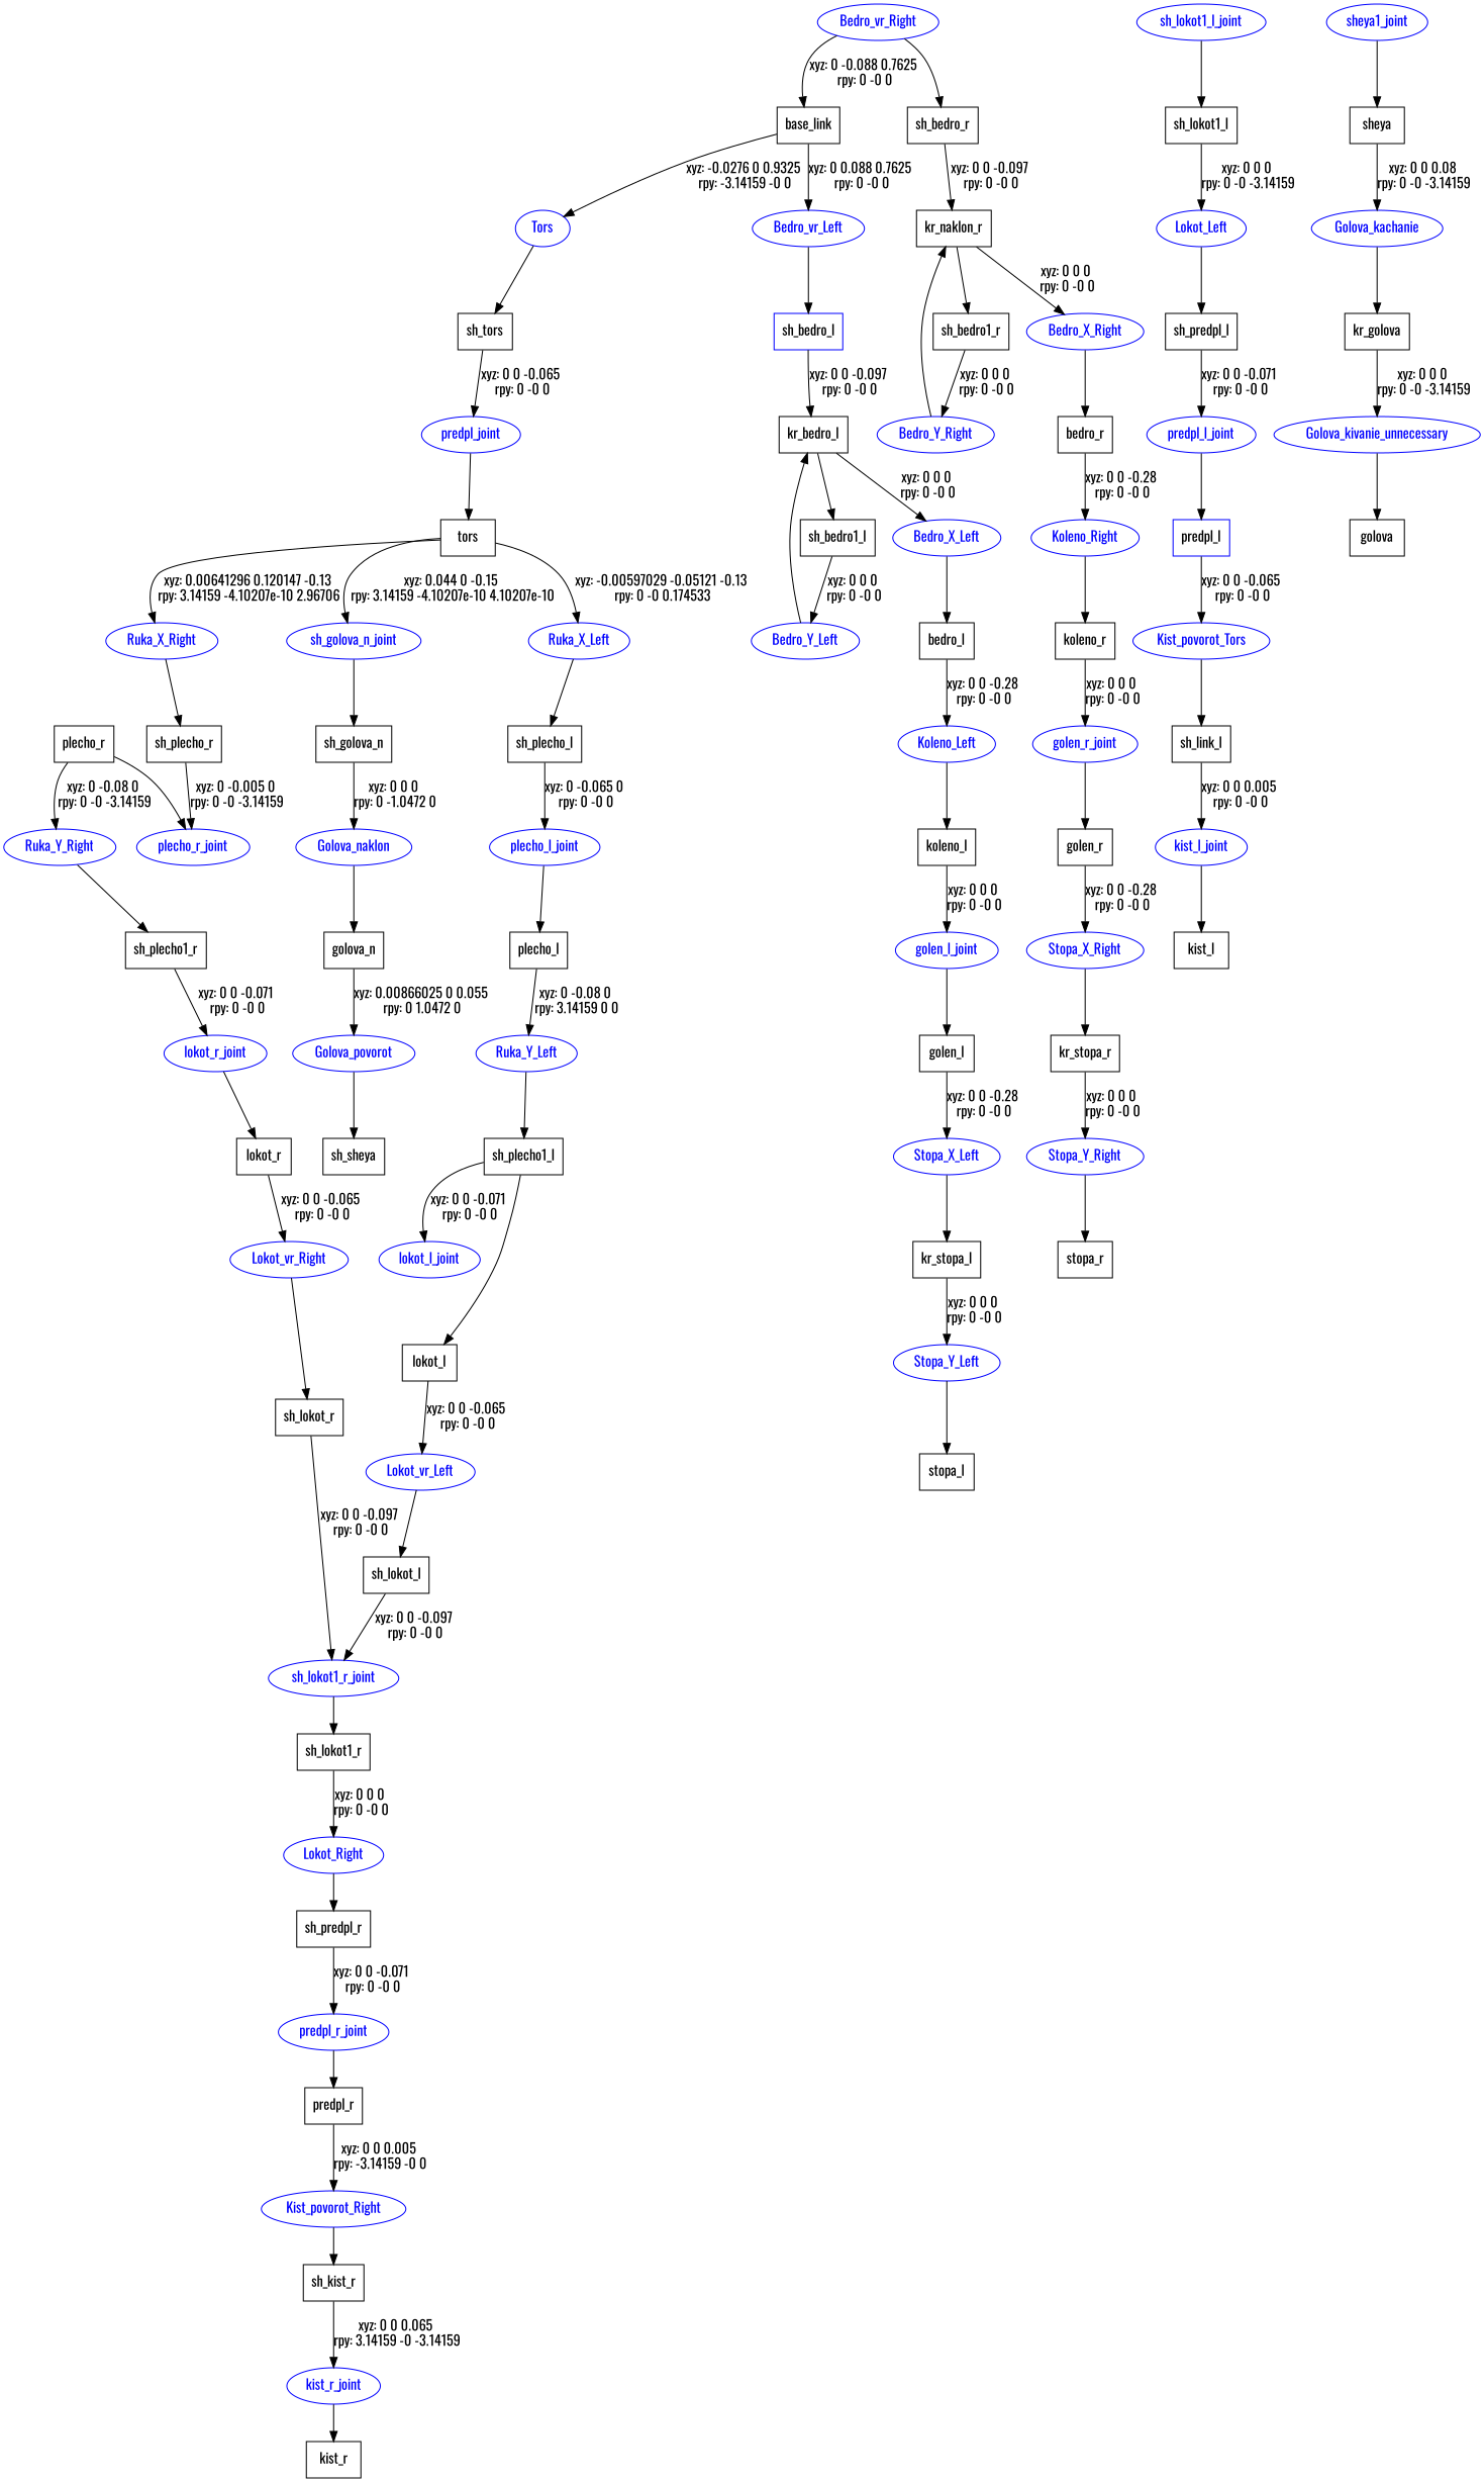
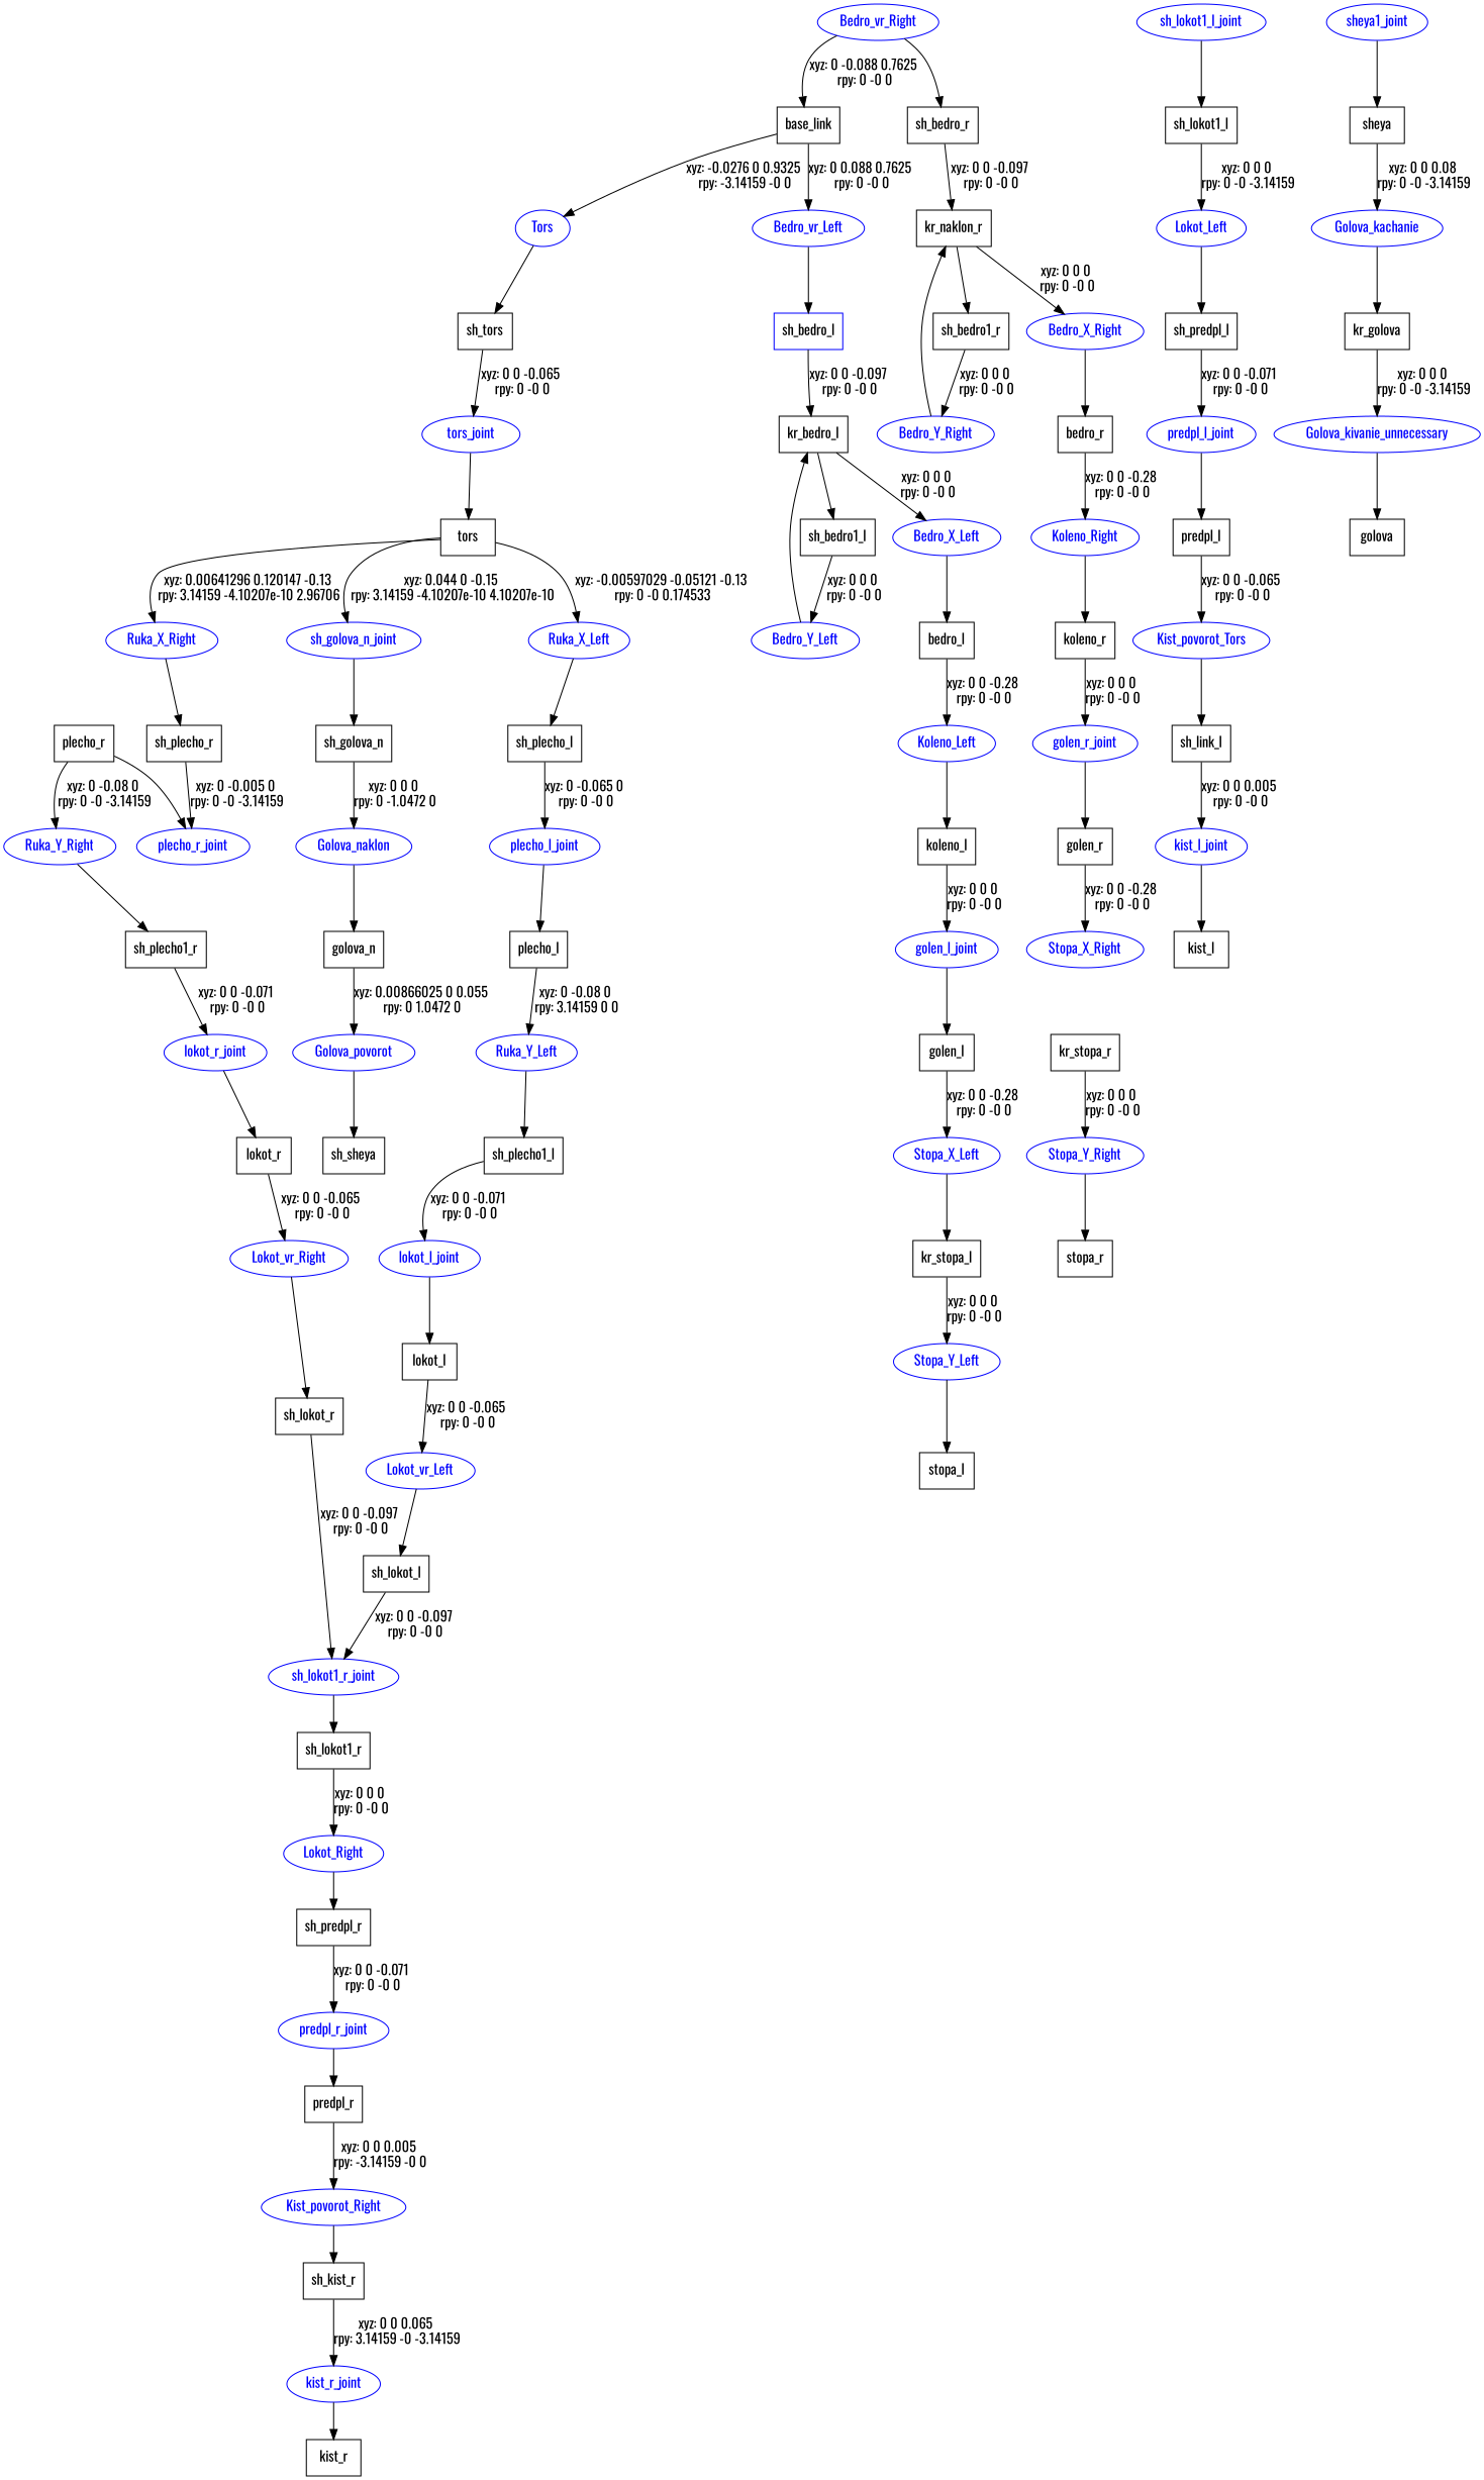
  digraph {
    fontname=Oswald
    node [fontname=Oswald shape=box]
    edge [fontname=Oswald]
    n1 [label=base_link]
    Bedro_vr_Left [color=blue fontcolor=blue shape=ellipse]
    Tors [color=blue fontcolor=blue shape=ellipse]
    n4 [color=blue label=sh_bedro_l]
    Bedro_vr_Right [color=blue fontcolor=blue shape=ellipse]
    n6 [label=sh_bedro_r]
    n7 [label=sh_tors]
    n8 [label=kr_bedro_l]
    n9 [label=sh_bedro1_l]
    Bedro_X_Left [color=blue fontcolor=blue shape=ellipse]
    Bedro_Y_Left [color=blue fontcolor=blue shape=ellipse]
    n12 [label=bedro_l]
    Koleno_Left [color=blue fontcolor=blue shape=ellipse]
    n14 [label=koleno_l]
    golen_l_joint [color=blue fontcolor=blue shape=ellipse]
    n16 [label=golen_l]
    Stopa_X_Left [color=blue fontcolor=blue shape=ellipse]
    n18 [label=kr_stopa_l]
    Stopa_Y_Left [color=blue fontcolor=blue shape=ellipse]
    n20 [label=stopa_l]
    n21 [label=kr_naklon_r]
    n22 [label=sh_bedro1_r]
    Bedro_X_Right [color=blue fontcolor=blue shape=ellipse]
    Bedro_Y_Right [color=blue fontcolor=blue shape=ellipse]
    n25 [label=bedro_r]
    Koleno_Right [color=blue fontcolor=blue shape=ellipse]
    n27 [label=koleno_r]
    golen_r_joint [color=blue fontcolor=blue shape=ellipse]
    n29 [label=golen_r]
    Stopa_X_Right [color=blue fontcolor=blue shape=ellipse]
    n31 [label=kr_stopa_r]
    Stopa_Y_Right [color=blue fontcolor=blue shape=ellipse]
    n33 [label=stopa_r]
-   tors_joint [color=blue fontcolor=blue shape=ellipse label=predpl_joint]
+   tors_joint [color=blue fontcolor=blue shape=ellipse]
    n35 [label=tors]
    Ruka_X_Left [color=blue fontcolor=blue shape=ellipse]
    Ruka_X_Right [color=blue fontcolor=blue shape=ellipse]
    sh_golova_n_joint [color=blue fontcolor=blue shape=ellipse]
    n39 [label=sh_plecho_l]
    n40 [label=sh_plecho_r]
    n41 [label=sh_golova_n]
    plecho_l_joint [color=blue fontcolor=blue shape=ellipse]
    n43 [label=plecho_l]
    Ruka_Y_Left [color=blue fontcolor=blue shape=ellipse]
    n45 [label=sh_plecho1_l]
    lokot_l_joint [color=blue fontcolor=blue shape=ellipse]
    n47 [label=lokot_l]
    Lokot_vr_Left [color=blue fontcolor=blue shape=ellipse]
    n49 [label=sh_lokot_l]
    sh_lokot1_r_joint [color=blue fontcolor=blue shape=ellipse]
    sh_lokot1_l_joint [color=blue fontcolor=blue shape=ellipse]
    n52 [label=sh_lokot1_l]
    Lokot_Left [color=blue fontcolor=blue shape=ellipse]
    n54 [label=sh_predpl_l]
    predpl_l_joint [color=blue fontcolor=blue shape=ellipse]
-   n56 [label=predpl_l color=blue]
+   n56 [label=predpl_l]
    n57 [color=blue fontcolor=blue label=Kist_povorot_Tors shape=ellipse]
    n58 [label=sh_link_l]
    kist_l_joint [color=blue fontcolor=blue shape=ellipse]
    n60 [label=kist_l]
    plecho_r_joint [color=blue fontcolor=blue shape=ellipse]
    n62 [label=plecho_r]
    Ruka_Y_Right [color=blue fontcolor=blue shape=ellipse]
    n64 [label=sh_plecho1_r]
    lokot_r_joint [color=blue fontcolor=blue shape=ellipse]
    n66 [label=lokot_r]
    Lokot_vr_Right [color=blue fontcolor=blue shape=ellipse]
    n68 [label=sh_lokot_r]
    n69 [label=sh_lokot1_r]
    Lokot_Right [color=blue fontcolor=blue shape=ellipse]
    n71 [label=sh_predpl_r]
    predpl_r_joint [color=blue fontcolor=blue shape=ellipse]
    n73 [label=predpl_r]
    Kist_povorot_Right [color=blue fontcolor=blue shape=ellipse]
    n75 [label=sh_kist_r]
    kist_r_joint [color=blue fontcolor=blue shape=ellipse]
    n77 [label=kist_r]
    Golova_naklon [color=blue fontcolor=blue shape=ellipse]
    n79 [label=golova_n]
    Golova_povorot [color=blue fontcolor=blue shape=ellipse]
    n81 [label=sh_sheya]
    sheya1_joint [color=blue fontcolor=blue shape=ellipse]
    n83 [label=sheya]
    Golova_kachanie [color=blue fontcolor=blue shape=ellipse]
    n85 [label=kr_golova]
    Golova_kivanie_unnecessary [color=blue fontcolor=blue shape=ellipse]
    n87 [label=golova]
    n1 -> Bedro_vr_Left [label="xyz: 0 0.088 0.7625 \nrpy: 0 -0 0"]
    n1 -> Tors [label="xyz: -0.0276 0 0.9325 \nrpy: -3.14159 -0 0"]
    Bedro_vr_Left -> n4
    Tors -> n7
    n4 -> n8 [label="xyz: 0 0 -0.097 \nrpy: 0 -0 0"]
    Bedro_vr_Right -> n1 [label="xyz: 0 -0.088 0.7625 \nrpy: 0 -0 0"]
    Bedro_vr_Right -> n6
    n6 -> n21 [label="xyz: 0 0 -0.097 \nrpy: 0 -0 0"]
    n7 -> tors_joint [label="xyz: 0 0 -0.065 \nrpy: 0 -0 0"]
    n8 -> n9
    n8 -> Bedro_X_Left [label="xyz: 0 0 0 \nrpy: 0 -0 0"]
    n9 -> Bedro_Y_Left [label="xyz: 0 0 0 \nrpy: 0 -0 0"]
    Bedro_X_Left -> n12
    Bedro_Y_Left -> n8
    n12 -> Koleno_Left [label="xyz: 0 0 -0.28 \nrpy: 0 -0 0"]
    Koleno_Left -> n14
    n14 -> golen_l_joint [label="xyz: 0 0 0 \nrpy: 0 -0 0"]
    golen_l_joint -> n16
    n16 -> Stopa_X_Left [label="xyz: 0 0 -0.28 \nrpy: 0 -0 0"]
    Stopa_X_Left -> n18
    n18 -> Stopa_Y_Left [label="xyz: 0 0 0 \nrpy: 0 -0 0"]
    Stopa_Y_Left -> n20
    n21 -> n22
    n21 -> Bedro_X_Right [label="xyz: 0 0 0 \nrpy: 0 -0 0"]
    n22 -> Bedro_Y_Right [label="xyz: 0 0 0 \nrpy: 0 -0 0"]
    Bedro_X_Right -> n25
    Bedro_Y_Right -> n21
    n25 -> Koleno_Right [label="xyz: 0 0 -0.28 \nrpy: 0 -0 0"]
    Koleno_Right -> n27
    n27 -> golen_r_joint [label="xyz: 0 0 0 \nrpy: 0 -0 0"]
    golen_r_joint -> n29
    n29 -> Stopa_X_Right [label="xyz: 0 0 -0.28 \nrpy: 0 -0 0"]
-   Stopa_X_Right -> n31
    n31 -> Stopa_Y_Right [label="xyz: 0 0 0 \nrpy: 0 -0 0"]
    Stopa_Y_Right -> n33
    tors_joint -> n35
    n35 -> Ruka_X_Left [label="xyz: -0.00597029 -0.05121 -0.13 \nrpy: 0 -0 0.174533"]
    n35 -> Ruka_X_Right [label="xyz: 0.00641296 0.120147 -0.13 \nrpy: 3.14159 -4.10207e-10 2.96706"]
    n35 -> sh_golova_n_joint [label="xyz: 0.044 0 -0.15 \nrpy: 3.14159 -4.10207e-10 4.10207e-10"]
    Ruka_X_Left -> n39
    Ruka_X_Right -> n40
    sh_golova_n_joint -> n41
    n39 -> plecho_l_joint [label="xyz: 0 -0.065 0 \nrpy: 0 -0 0"]
    n40 -> plecho_r_joint [label="xyz: 0 -0.005 0 \nrpy: 0 -0 -3.14159"]
    n41 -> Golova_naklon [label="xyz: 0 0 0 \nrpy: 0 -1.0472 0"]
    plecho_l_joint -> n43
    n43 -> Ruka_Y_Left [label="xyz: 0 -0.08 0 \nrpy: 3.14159 0 0"]
    Ruka_Y_Left -> n45
    n45 -> lokot_l_joint [label="xyz: 0 0 -0.071 \nrpy: 0 -0 0"]
-   n45 -> n47
+   lokot_l_joint -> n47
    n47 -> Lokot_vr_Left [label="xyz: 0 0 -0.065 \nrpy: 0 -0 0"]
    Lokot_vr_Left -> n49
    n49 -> sh_lokot1_r_joint [label="xyz: 0 0 -0.097 \nrpy: 0 -0 0"]
    sh_lokot1_r_joint -> n69
    sh_lokot1_l_joint -> n52
    n52 -> Lokot_Left [label="xyz: 0 0 0 \nrpy: 0 -0 -3.14159"]
    Lokot_Left -> n54
    n54 -> predpl_l_joint [label="xyz: 0 0 -0.071 \nrpy: 0 -0 0"]
    predpl_l_joint -> n56
    n56 -> n57 [label="xyz: 0 0 -0.065 \nrpy: 0 -0 0"]
    n57 -> n58
    n58 -> kist_l_joint [label="xyz: 0 0 0.005 \nrpy: 0 -0 0"]
    kist_l_joint -> n60
    n62 -> plecho_r_joint
    n62 -> Ruka_Y_Right [label="xyz: 0 -0.08 0 \nrpy: 0 -0 -3.14159"]
    Ruka_Y_Right -> n64
    n64 -> lokot_r_joint [label="xyz: 0 0 -0.071 \nrpy: 0 -0 0"]
    lokot_r_joint -> n66
    n66 -> Lokot_vr_Right [label="xyz: 0 0 -0.065 \nrpy: 0 -0 0"]
    Lokot_vr_Right -> n68
    n68 -> sh_lokot1_r_joint [label="xyz: 0 0 -0.097 \nrpy: 0 -0 0"]
    n69 -> Lokot_Right [label="xyz: 0 0 0 \nrpy: 0 -0 0"]
    Lokot_Right -> n71
    n71 -> predpl_r_joint [label="xyz: 0 0 -0.071 \nrpy: 0 -0 0"]
    predpl_r_joint -> n73
    n73 -> Kist_povorot_Right [label="xyz: 0 0 0.005 \nrpy: -3.14159 -0 0"]
    Kist_povorot_Right -> n75
    n75 -> kist_r_joint [label="xyz: 0 0 0.065 \nrpy: 3.14159 -0 -3.14159"]
    kist_r_joint -> n77
    Golova_naklon -> n79
    n79 -> Golova_povorot [label="xyz: 0.00866025 0 0.055 \nrpy: 0 1.0472 0"]
    Golova_povorot -> n81
    sheya1_joint -> n83
    n83 -> Golova_kachanie [label="xyz: 0 0 0.08 \nrpy: 0 -0 -3.14159"]
    Golova_kachanie -> n85
    n85 -> Golova_kivanie_unnecessary [label="xyz: 0 0 0 \nrpy: 0 -0 -3.14159"]
    Golova_kivanie_unnecessary -> n87
  }
